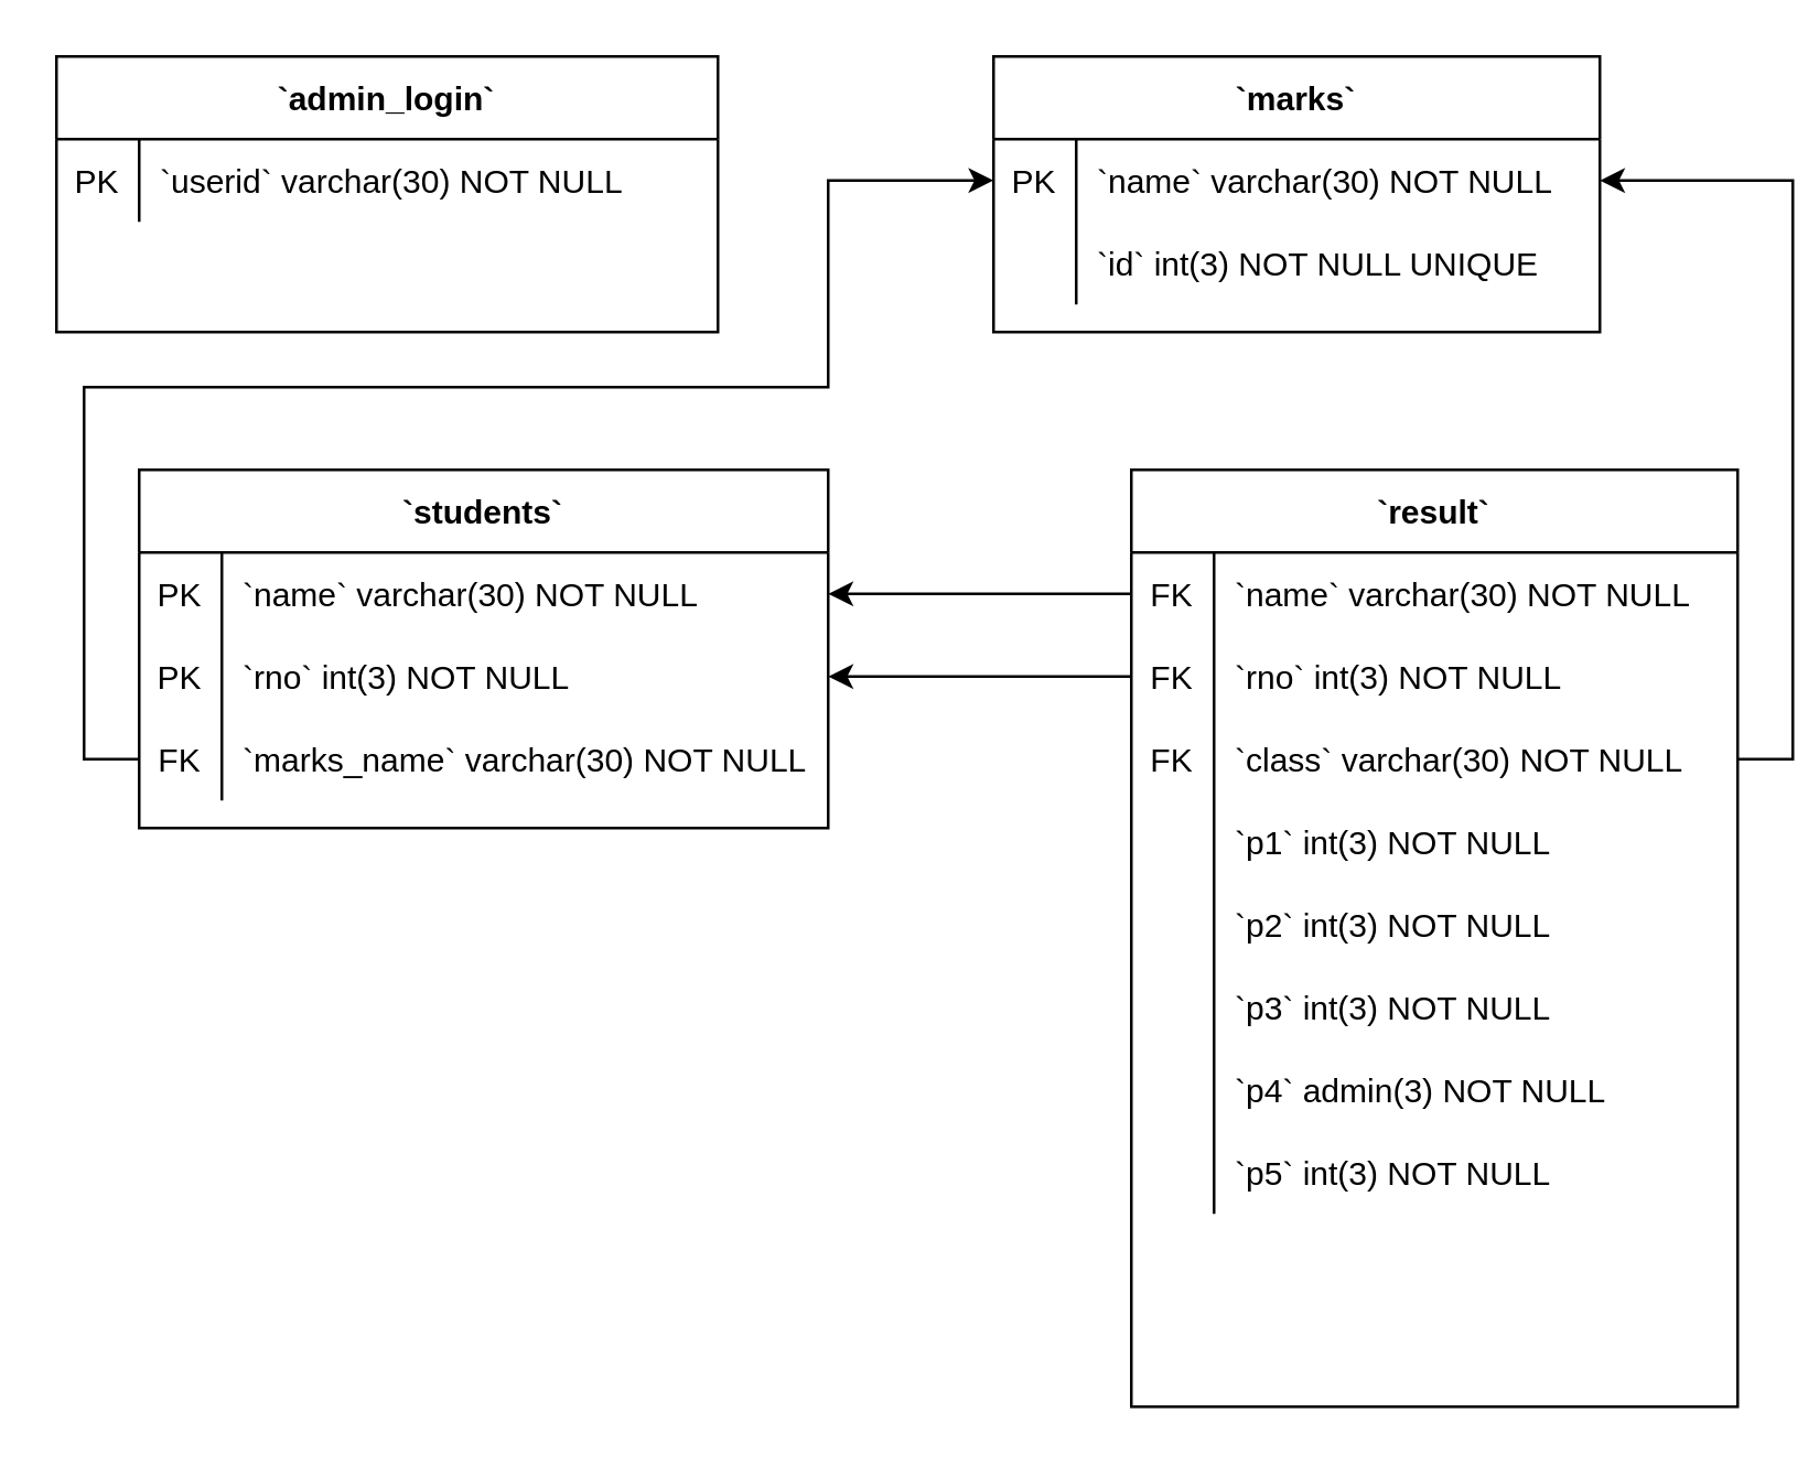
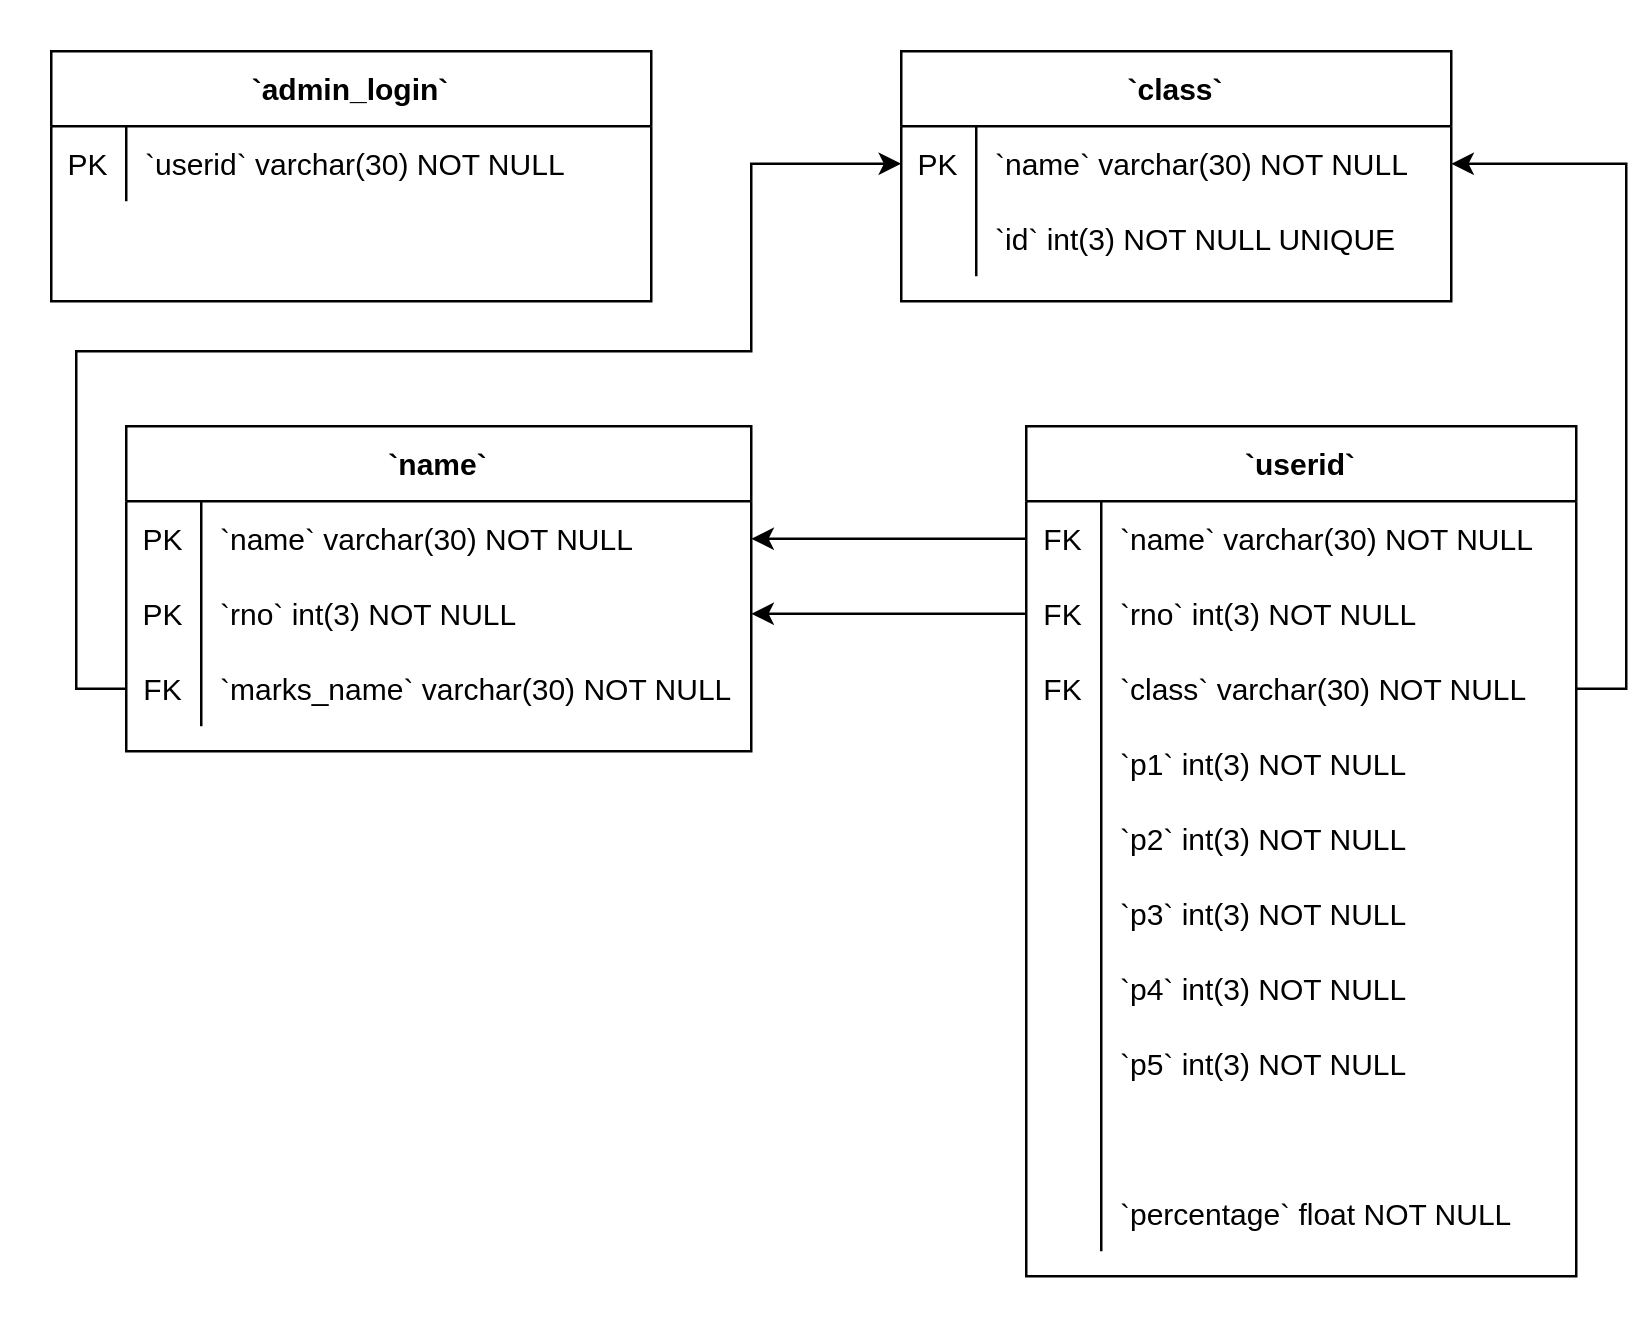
  <mxCell id="0" />
  <mxCell id="1" parent="0" />
  <mxCell id="2" value="`admin_login`" style="shape=table;startSize=30;container=1;collapsible=1;childLayout=tableLayout;fixedRows=1;rowLines=0;fontStyle=1;align=center;resizeLast=1;" vertex="1" parent="1"><mxGeometry x="20" y="20" width="240" height="100" as="geometry" /></mxCell>
  <mxCell id="3" value="" style="shape=partialRectangle;collapsible=0;dropTarget=0;pointerEvents=0;fillColor=none;points=[[0,0.5],[1,0.5]];portConstraint=eastwest;top=0;left=0;right=0;bottom=0;" vertex="1" parent="2"><mxGeometry y="30" width="240" height="30" as="geometry" /></mxCell>
  <mxCell id="4" value="PK" style="shape=partialRectangle;overflow=hidden;connectable=0;fillColor=none;top=0;left=0;bottom=0;right=0;" vertex="1" parent="3"><mxGeometry width="30" height="30" as="geometry" /></mxCell>
  <mxCell id="5" value="`userid` varchar(30) NOT NULL" style="shape=partialRectangle;overflow=hidden;connectable=0;fillColor=none;top=0;left=0;bottom=0;right=0;align=left;spacingLeft=6;" vertex="1" parent="3"><mxGeometry x="30" width="210" height="30" as="geometry" /></mxCell>
  <mxCell id="6" value="" style="shape=partialRectangle;collapsible=0;dropTarget=0;pointerEvents=0;fillColor=none;points=[[0,0.5],[1,0.5]];portConstraint=eastwest;top=0;left=0;right=0;bottom=0;" vertex="1" parent="2"><mxGeometry y="60" width="240" height="30" as="geometry" /></mxCell>
  <mxCell id="7" value="" style="shape=partialRectangle;overflow=hidden;connectable=0;fillColor=none;top=0;left=0;bottom=0;right=0;" vertex="1" parent="6"><mxGeometry width="30" height="30" as="geometry" /></mxCell>
- <mxCell id="8" value="`marks`" style="shape=table;startSize=30;container=1;collapsible=1;childLayout=tableLayout;fixedRows=1;rowLines=0;fontStyle=1;align=center;resizeLast=1;" vertex="1" parent="1"><mxGeometry x="360" y="20" width="220" height="100" as="geometry" /></mxCell>
+ <mxCell id="8" value="`class`" style="shape=table;startSize=30;container=1;collapsible=1;childLayout=tableLayout;fixedRows=1;rowLines=0;fontStyle=1;align=center;resizeLast=1;" vertex="1" parent="1"><mxGeometry x="360" y="20" width="220" height="100" as="geometry" /></mxCell>
  <mxCell id="9" value="" style="shape=partialRectangle;collapsible=0;dropTarget=0;pointerEvents=0;fillColor=none;points=[[0,0.5],[1,0.5]];portConstraint=eastwest;top=0;left=0;right=0;bottom=0;" vertex="1" parent="8"><mxGeometry y="30" width="220" height="30" as="geometry" /></mxCell>
  <mxCell id="10" value="PK" style="shape=partialRectangle;overflow=hidden;connectable=0;fillColor=none;top=0;left=0;bottom=0;right=0;" vertex="1" parent="9"><mxGeometry width="30" height="30" as="geometry" /></mxCell>
  <mxCell id="11" value="`name` varchar(30) NOT NULL" style="shape=partialRectangle;overflow=hidden;connectable=0;fillColor=none;top=0;left=0;bottom=0;right=0;align=left;spacingLeft=6;" vertex="1" parent="9"><mxGeometry x="30" width="190" height="30" as="geometry" /></mxCell>
  <mxCell id="12" value="" style="shape=partialRectangle;collapsible=0;dropTarget=0;pointerEvents=0;fillColor=none;points=[[0,0.5],[1,0.5]];portConstraint=eastwest;top=0;left=0;right=0;bottom=0;" vertex="1" parent="8"><mxGeometry y="60" width="220" height="30" as="geometry" /></mxCell>
  <mxCell id="13" value="" style="shape=partialRectangle;overflow=hidden;connectable=0;fillColor=none;top=0;left=0;bottom=0;right=0;" vertex="1" parent="12"><mxGeometry width="30" height="30" as="geometry" /></mxCell>
  <mxCell id="14" value="`id` int(3) NOT NULL UNIQUE" style="shape=partialRectangle;overflow=hidden;connectable=0;fillColor=none;top=0;left=0;bottom=0;right=0;align=left;spacingLeft=6;" vertex="1" parent="12"><mxGeometry x="30" width="190" height="30" as="geometry" /></mxCell>
- <mxCell id="15" value="`result`" style="shape=table;startSize=30;container=1;collapsible=1;childLayout=tableLayout;fixedRows=1;rowLines=0;fontStyle=1;align=center;resizeLast=1;" vertex="1" parent="1"><mxGeometry x="410" y="170" width="220" height="340" as="geometry" /></mxCell>
+ <mxCell id="15" value="`userid`" style="shape=table;startSize=30;container=1;collapsible=1;childLayout=tableLayout;fixedRows=1;rowLines=0;fontStyle=1;align=center;resizeLast=1;" vertex="1" parent="1"><mxGeometry x="410" y="170" width="220" height="340" as="geometry" /></mxCell>
  <mxCell id="16" value="" style="shape=partialRectangle;collapsible=0;dropTarget=0;pointerEvents=0;fillColor=none;points=[[0,0.5],[1,0.5]];portConstraint=eastwest;top=0;left=0;right=0;bottom=0;" vertex="1" parent="15"><mxGeometry y="30" width="220" height="30" as="geometry" /></mxCell>
  <mxCell id="17" value="FK" style="shape=partialRectangle;overflow=hidden;connectable=0;fillColor=none;top=0;left=0;bottom=0;right=0;" vertex="1" parent="16"><mxGeometry width="30" height="30" as="geometry" /></mxCell>
  <mxCell id="18" value="`name` varchar(30) NOT NULL" style="shape=partialRectangle;overflow=hidden;connectable=0;fillColor=none;top=0;left=0;bottom=0;right=0;align=left;spacingLeft=6;" vertex="1" parent="16"><mxGeometry x="30" width="190" height="30" as="geometry" /></mxCell>
  <mxCell id="19" value="" style="shape=partialRectangle;collapsible=0;dropTarget=0;pointerEvents=0;fillColor=none;points=[[0,0.5],[1,0.5]];portConstraint=eastwest;top=0;left=0;right=0;bottom=0;" vertex="1" parent="15"><mxGeometry y="60" width="220" height="30" as="geometry" /></mxCell>
  <mxCell id="20" value="FK" style="shape=partialRectangle;overflow=hidden;connectable=0;fillColor=none;top=0;left=0;bottom=0;right=0;" vertex="1" parent="19"><mxGeometry width="30" height="30" as="geometry" /></mxCell>
  <mxCell id="21" value="`rno` int(3) NOT NULL" style="shape=partialRectangle;overflow=hidden;connectable=0;fillColor=none;top=0;left=0;bottom=0;right=0;align=left;spacingLeft=6;" vertex="1" parent="19"><mxGeometry x="30" width="190" height="30" as="geometry" /></mxCell>
  <mxCell id="22" value="" style="shape=partialRectangle;collapsible=0;dropTarget=0;pointerEvents=0;fillColor=none;points=[[0,0.5],[1,0.5]];portConstraint=eastwest;top=0;left=0;right=0;bottom=0;" vertex="1" parent="15"><mxGeometry y="90" width="220" height="30" as="geometry" /></mxCell>
  <mxCell id="23" value="FK" style="shape=partialRectangle;overflow=hidden;connectable=0;fillColor=none;top=0;left=0;bottom=0;right=0;" vertex="1" parent="22"><mxGeometry width="30" height="30" as="geometry" /></mxCell>
  <mxCell id="24" value="`class` varchar(30) NOT NULL" style="shape=partialRectangle;overflow=hidden;connectable=0;fillColor=none;top=0;left=0;bottom=0;right=0;align=left;spacingLeft=6;" vertex="1" parent="22"><mxGeometry x="30" width="190" height="30" as="geometry" /></mxCell>
  <mxCell id="25" value="" style="shape=partialRectangle;collapsible=0;dropTarget=0;pointerEvents=0;fillColor=none;points=[[0,0.5],[1,0.5]];portConstraint=eastwest;top=0;left=0;right=0;bottom=0;" vertex="1" parent="15"><mxGeometry y="120" width="220" height="30" as="geometry" /></mxCell>
  <mxCell id="26" value="" style="shape=partialRectangle;overflow=hidden;connectable=0;fillColor=none;top=0;left=0;bottom=0;right=0;" vertex="1" parent="25"><mxGeometry width="30" height="30" as="geometry" /></mxCell>
  <mxCell id="27" value="`p1` int(3) NOT NULL" style="shape=partialRectangle;overflow=hidden;connectable=0;fillColor=none;top=0;left=0;bottom=0;right=0;align=left;spacingLeft=6;" vertex="1" parent="25"><mxGeometry x="30" width="190" height="30" as="geometry" /></mxCell>
  <mxCell id="28" value="" style="shape=partialRectangle;collapsible=0;dropTarget=0;pointerEvents=0;fillColor=none;points=[[0,0.5],[1,0.5]];portConstraint=eastwest;top=0;left=0;right=0;bottom=0;" vertex="1" parent="15"><mxGeometry y="150" width="220" height="30" as="geometry" /></mxCell>
  <mxCell id="29" value="" style="shape=partialRectangle;overflow=hidden;connectable=0;fillColor=none;top=0;left=0;bottom=0;right=0;" vertex="1" parent="28"><mxGeometry width="30" height="30" as="geometry" /></mxCell>
  <mxCell id="30" value="`p2` int(3) NOT NULL" style="shape=partialRectangle;overflow=hidden;connectable=0;fillColor=none;top=0;left=0;bottom=0;right=0;align=left;spacingLeft=6;" vertex="1" parent="28"><mxGeometry x="30" width="190" height="30" as="geometry" /></mxCell>
  <mxCell id="31" value="" style="shape=partialRectangle;collapsible=0;dropTarget=0;pointerEvents=0;fillColor=none;points=[[0,0.5],[1,0.5]];portConstraint=eastwest;top=0;left=0;right=0;bottom=0;" vertex="1" parent="15"><mxGeometry y="180" width="220" height="30" as="geometry" /></mxCell>
  <mxCell id="32" value="" style="shape=partialRectangle;overflow=hidden;connectable=0;fillColor=none;top=0;left=0;bottom=0;right=0;" vertex="1" parent="31"><mxGeometry width="30" height="30" as="geometry" /></mxCell>
  <mxCell id="33" value="`p3` int(3) NOT NULL" style="shape=partialRectangle;overflow=hidden;connectable=0;fillColor=none;top=0;left=0;bottom=0;right=0;align=left;spacingLeft=6;" vertex="1" parent="31"><mxGeometry x="30" width="190" height="30" as="geometry" /></mxCell>
  <mxCell id="34" value="" style="shape=partialRectangle;collapsible=0;dropTarget=0;pointerEvents=0;fillColor=none;points=[[0,0.5],[1,0.5]];portConstraint=eastwest;top=0;left=0;right=0;bottom=0;" vertex="1" parent="15"><mxGeometry y="210" width="220" height="30" as="geometry" /></mxCell>
  <mxCell id="35" value="" style="shape=partialRectangle;overflow=hidden;connectable=0;fillColor=none;top=0;left=0;bottom=0;right=0;" vertex="1" parent="34"><mxGeometry width="30" height="30" as="geometry" /></mxCell>
- <mxCell id="36" value="`p4` admin(3) NOT NULL" style="shape=partialRectangle;overflow=hidden;connectable=0;fillColor=none;top=0;left=0;bottom=0;right=0;align=left;spacingLeft=6;" vertex="1" parent="34"><mxGeometry x="30" width="190" height="30" as="geometry" /></mxCell>
+ <mxCell id="36" value="`p4` int(3) NOT NULL" style="shape=partialRectangle;overflow=hidden;connectable=0;fillColor=none;top=0;left=0;bottom=0;right=0;align=left;spacingLeft=6;" vertex="1" parent="34"><mxGeometry x="30" width="190" height="30" as="geometry" /></mxCell>
  <mxCell id="37" value="" style="shape=partialRectangle;collapsible=0;dropTarget=0;pointerEvents=0;fillColor=none;points=[[0,0.5],[1,0.5]];portConstraint=eastwest;top=0;left=0;right=0;bottom=0;" vertex="1" parent="15"><mxGeometry y="240" width="220" height="30" as="geometry" /></mxCell>
  <mxCell id="38" value="" style="shape=partialRectangle;overflow=hidden;connectable=0;fillColor=none;top=0;left=0;bottom=0;right=0;" vertex="1" parent="37"><mxGeometry width="30" height="30" as="geometry" /></mxCell>
  <mxCell id="39" value="`p5` int(3) NOT NULL" style="shape=partialRectangle;overflow=hidden;connectable=0;fillColor=none;top=0;left=0;bottom=0;right=0;align=left;spacingLeft=6;" vertex="1" parent="37"><mxGeometry x="30" width="190" height="30" as="geometry" /></mxCell>
  <mxCell id="40" value="" style="shape=partialRectangle;collapsible=0;dropTarget=0;pointerEvents=0;fillColor=none;points=[[0,0.5],[1,0.5]];portConstraint=eastwest;top=0;left=0;right=0;bottom=0;" vertex="1" parent="15"><mxGeometry y="270" width="220" height="30" as="geometry" /></mxCell>
  <mxCell id="41" value="" style="shape=partialRectangle;overflow=hidden;connectable=0;fillColor=none;top=0;left=0;bottom=0;right=0;" vertex="1" parent="40"><mxGeometry width="30" height="30" as="geometry" /></mxCell>
  <mxCell id="42" value="" style="shape=partialRectangle;collapsible=0;dropTarget=0;pointerEvents=0;fillColor=none;points=[[0,0.5],[1,0.5]];portConstraint=eastwest;top=0;left=0;right=0;bottom=0;" vertex="1" parent="15"><mxGeometry y="300" width="220" height="30" as="geometry" /></mxCell>
  <mxCell id="43" value="" style="shape=partialRectangle;overflow=hidden;connectable=0;fillColor=none;top=0;left=0;bottom=0;right=0;" vertex="1" parent="42"><mxGeometry width="30" height="30" as="geometry" /></mxCell>
- <mxCell id="45" value="`students`" style="shape=table;startSize=30;container=1;collapsible=1;childLayout=tableLayout;fixedRows=1;rowLines=0;fontStyle=1;align=center;resizeLast=1;" vertex="1" parent="1"><mxGeometry x="50" y="170" width="250" height="130" as="geometry" /></mxCell>
+ <mxCell id="44" value="`percentage` float NOT NULL" style="shape=partialRectangle;overflow=hidden;connectable=0;fillColor=none;top=0;left=0;bottom=0;right=0;align=left;spacingLeft=6;" vertex="1" parent="42"><mxGeometry x="30" width="190" height="30" as="geometry" /></mxCell>
+ <mxCell id="45" value="`name`" style="shape=table;startSize=30;container=1;collapsible=1;childLayout=tableLayout;fixedRows=1;rowLines=0;fontStyle=1;align=center;resizeLast=1;" vertex="1" parent="1"><mxGeometry x="50" y="170" width="250" height="130" as="geometry" /></mxCell>
  <mxCell id="46" value="" style="shape=partialRectangle;collapsible=0;dropTarget=0;pointerEvents=0;fillColor=none;points=[[0,0.5],[1,0.5]];portConstraint=eastwest;top=0;left=0;right=0;bottom=0;" vertex="1" parent="45"><mxGeometry y="30" width="250" height="30" as="geometry" /></mxCell>
  <mxCell id="47" value="PK" style="shape=partialRectangle;overflow=hidden;connectable=0;fillColor=none;top=0;left=0;bottom=0;right=0;" vertex="1" parent="46"><mxGeometry width="30" height="30" as="geometry" /></mxCell>
  <mxCell id="48" value="`name` varchar(30) NOT NULL" style="shape=partialRectangle;overflow=hidden;connectable=0;fillColor=none;top=0;left=0;bottom=0;right=0;align=left;spacingLeft=6;" vertex="1" parent="46"><mxGeometry x="30" width="220" height="30" as="geometry" /></mxCell>
  <mxCell id="49" value="" style="shape=partialRectangle;collapsible=0;dropTarget=0;pointerEvents=0;fillColor=none;points=[[0,0.5],[1,0.5]];portConstraint=eastwest;top=0;left=0;right=0;bottom=0;" vertex="1" parent="45"><mxGeometry y="60" width="250" height="30" as="geometry" /></mxCell>
  <mxCell id="50" value="PK" style="shape=partialRectangle;overflow=hidden;connectable=0;fillColor=none;top=0;left=0;bottom=0;right=0;" vertex="1" parent="49"><mxGeometry width="30" height="30" as="geometry" /></mxCell>
  <mxCell id="51" value="`rno` int(3) NOT NULL" style="shape=partialRectangle;overflow=hidden;connectable=0;fillColor=none;top=0;left=0;bottom=0;right=0;align=left;spacingLeft=6;" vertex="1" parent="49"><mxGeometry x="30" width="220" height="30" as="geometry" /></mxCell>
  <mxCell id="52" value="" style="shape=partialRectangle;collapsible=0;dropTarget=0;pointerEvents=0;fillColor=none;points=[[0,0.5],[1,0.5]];portConstraint=eastwest;top=0;left=0;right=0;bottom=0;" vertex="1" parent="45"><mxGeometry y="90" width="250" height="30" as="geometry" /></mxCell>
  <mxCell id="53" value="FK" style="shape=partialRectangle;overflow=hidden;connectable=0;fillColor=none;top=0;left=0;bottom=0;right=0;" vertex="1" parent="52"><mxGeometry width="30" height="30" as="geometry" /></mxCell>
  <mxCell id="54" value="`marks_name` varchar(30) NOT NULL" style="shape=partialRectangle;overflow=hidden;connectable=0;fillColor=none;top=0;left=0;bottom=0;right=0;align=left;spacingLeft=6;" vertex="1" parent="52"><mxGeometry x="30" width="220" height="30" as="geometry" /></mxCell>
  <mxCell id="55" style="edgeStyle=orthogonalEdgeStyle;rounded=0;orthogonalLoop=1;jettySize=auto;html=1;exitX=0;exitY=0.5;exitDx=0;exitDy=0;entryX=0;entryY=0.5;entryDx=0;entryDy=0;" edge="1" parent="1" source="52" target="9"><mxGeometry relative="1" as="geometry"><Array as="points"><mxPoint x="30" y="275" /><mxPoint x="30" y="140" /><mxPoint x="300" y="140" /><mxPoint x="300" y="65" /></Array></mxGeometry></mxCell>
  <mxCell id="56" style="edgeStyle=orthogonalEdgeStyle;rounded=0;orthogonalLoop=1;jettySize=auto;html=1;exitX=0;exitY=0.5;exitDx=0;exitDy=0;entryX=1;entryY=0.5;entryDx=0;entryDy=0;" edge="1" parent="1" source="16" target="46"><mxGeometry relative="1" as="geometry" /></mxCell>
  <mxCell id="57" style="edgeStyle=orthogonalEdgeStyle;rounded=0;orthogonalLoop=1;jettySize=auto;html=1;exitX=0;exitY=0.5;exitDx=0;exitDy=0;entryX=1;entryY=0.5;entryDx=0;entryDy=0;" edge="1" parent="1" source="19" target="49"><mxGeometry relative="1" as="geometry" /></mxCell>
  <mxCell id="58" style="edgeStyle=orthogonalEdgeStyle;rounded=0;orthogonalLoop=1;jettySize=auto;html=1;exitX=1;exitY=0.5;exitDx=0;exitDy=0;entryX=1;entryY=0.5;entryDx=0;entryDy=0;" edge="1" parent="1" source="22" target="9"><mxGeometry relative="1" as="geometry" /></mxCell>
